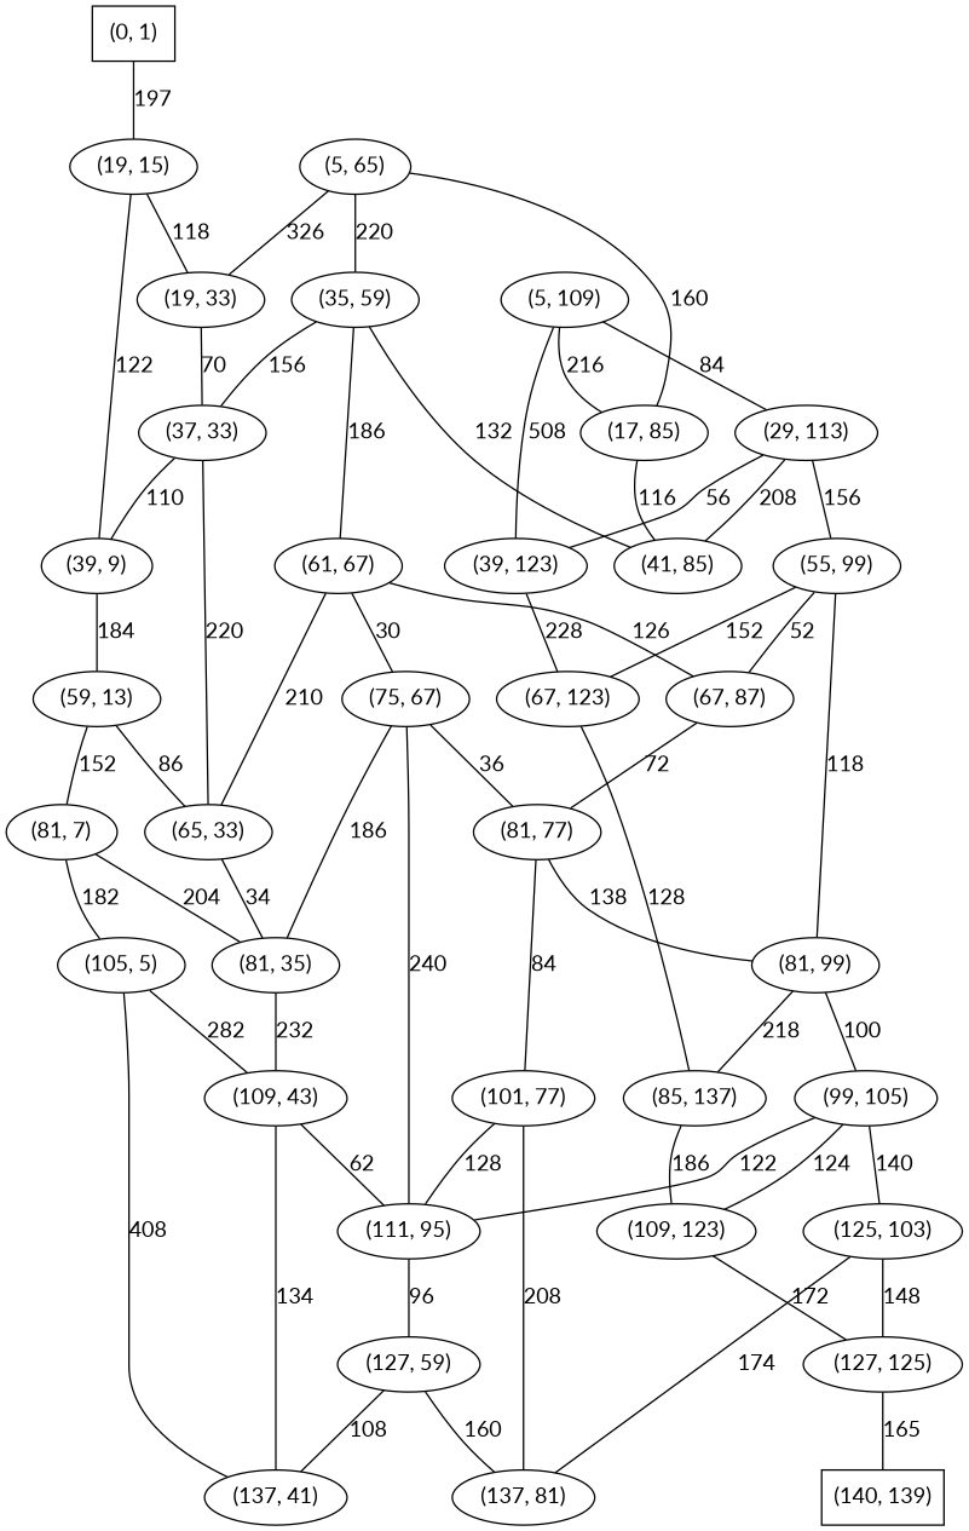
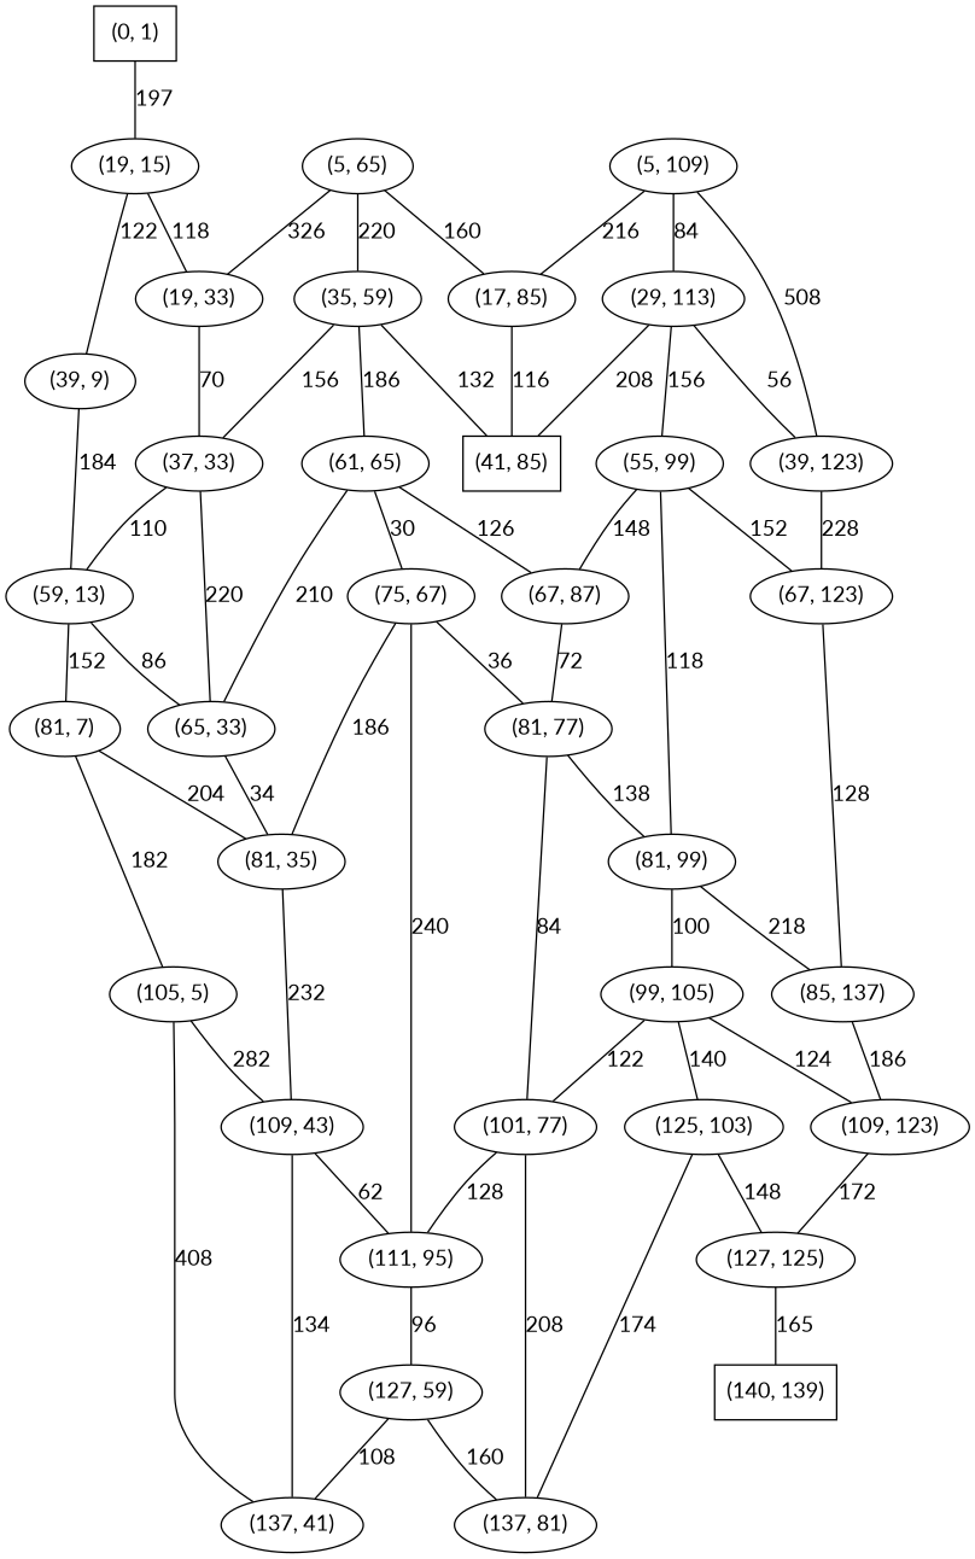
  graph {
    fontname=Lato
    node [fontname=Lato]
    edge [fontname=Lato]
    n1 [label="(0, 1)" shape=box]
    n2 [label="(19, 15)"]
    n3 [label="(19, 33)"]
    n4 [label="(39, 9)"]
    n5 [label="(37, 33)"]
    n6 [label="(59, 13)"]
    n7 [label="(5, 65)"]
    n8 [label="(17, 85)"]
    n9 [label="(35, 59)"]
-   n10 [label="(41, 85)"]
-   n11 [label="(61, 67)"]
+   n10 [label="(41, 85)" shape=box]
+   n11 [label="(61, 65)"]
    n12 [label="(65, 33)"]
    n13 [label="(67, 87)"]
    n14 [label="(75, 67)"]
    n15 [label="(5, 109)"]
    n16 [label="(39, 123)"]
    n17 [label="(29, 113)"]
    n18 [label="(67, 123)"]
    n19 [label="(55, 99)"]
    n20 [label="(85, 137)"]
    n21 [label="(81, 99)"]
    n22 [label="(81, 77)"]
    n23 [label="(81, 7)"]
    n24 [label="(81, 35)"]
    n25 [label="(99, 105)"]
    n26 [label="(111, 95)"]
    n27 [label="(109, 43)"]
    n28 [label="(105, 5)"]
    n29 [label="(109, 123)"]
    n30 [label="(101, 77)"]
    n31 [label="(125, 103)"]
    n32 [label="(137, 41)"]
    n33 [label="(127, 59)"]
    n34 [label="(137, 81)"]
    n35 [label="(127, 125)"]
    n36 [label="(140, 139)" shape=box]
    n1 -- n2 [label=197]
    n2 -- n3 [label=118]
    n2 -- n4 [label=122]
    n3 -- n5 [label=70]
    n4 -- n6 [label=184]
-   n5 -- n4 [label=110]
+   n5 -- n6 [label=110]
    n5 -- n12 [label=220]
    n6 -- n12 [label=86]
    n6 -- n23 [label=152]
    n7 -- n3 [label=326]
    n7 -- n8 [label=160]
    n7 -- n9 [label=220]
    n8 -- n10 [label=116]
    n9 -- n5 [label=156]
    n9 -- n10 [label=132]
    n9 -- n11 [label=186]
    n11 -- n12 [label=210]
    n11 -- n13 [label=126]
    n11 -- n14 [label=30]
    n12 -- n24 [label=34]
    n13 -- n22 [label=72]
    n14 -- n22 [label=36]
    n14 -- n24 [label=186]
    n14 -- n26 [label=240]
    n15 -- n8 [label=216]
    n15 -- n16 [label=508]
    n15 -- n17 [label=84]
    n16 -- n18 [label=228]
    n17 -- n10 [label=208]
    n17 -- n16 [label=56]
    n17 -- n19 [label=156]
    n18 -- n20 [label=128]
-   n19 -- n13 [label=52]
+   n19 -- n13 [label=148]
    n19 -- n18 [label=152]
    n19 -- n21 [label=118]
    n20 -- n29 [label=186]
    n21 -- n20 [label=218]
    n21 -- n25 [label=100]
    n22 -- n21 [label=138]
    n22 -- n30 [label=84]
    n23 -- n24 [label=204]
    n23 -- n28 [label=182]
    n24 -- n27 [label=232]
    n25 -- n29 [label=124]
-   n25 -- n26 [label=122]
+   n25 -- n30 [label=122]
    n25 -- n31 [label=140]
    n26 -- n33 [label=96]
    n27 -- n26 [label=62]
    n27 -- n32 [label=134]
    n28 -- n27 [label=282]
    n28 -- n32 [label=408]
    n29 -- n35 [label=172]
    n30 -- n26 [label=128]
    n30 -- n34 [label=208]
    n31 -- n34 [label=174]
    n31 -- n35 [label=148]
    n33 -- n32 [label=108]
    n33 -- n34 [label=160]
    n35 -- n36 [label=165]
  }
